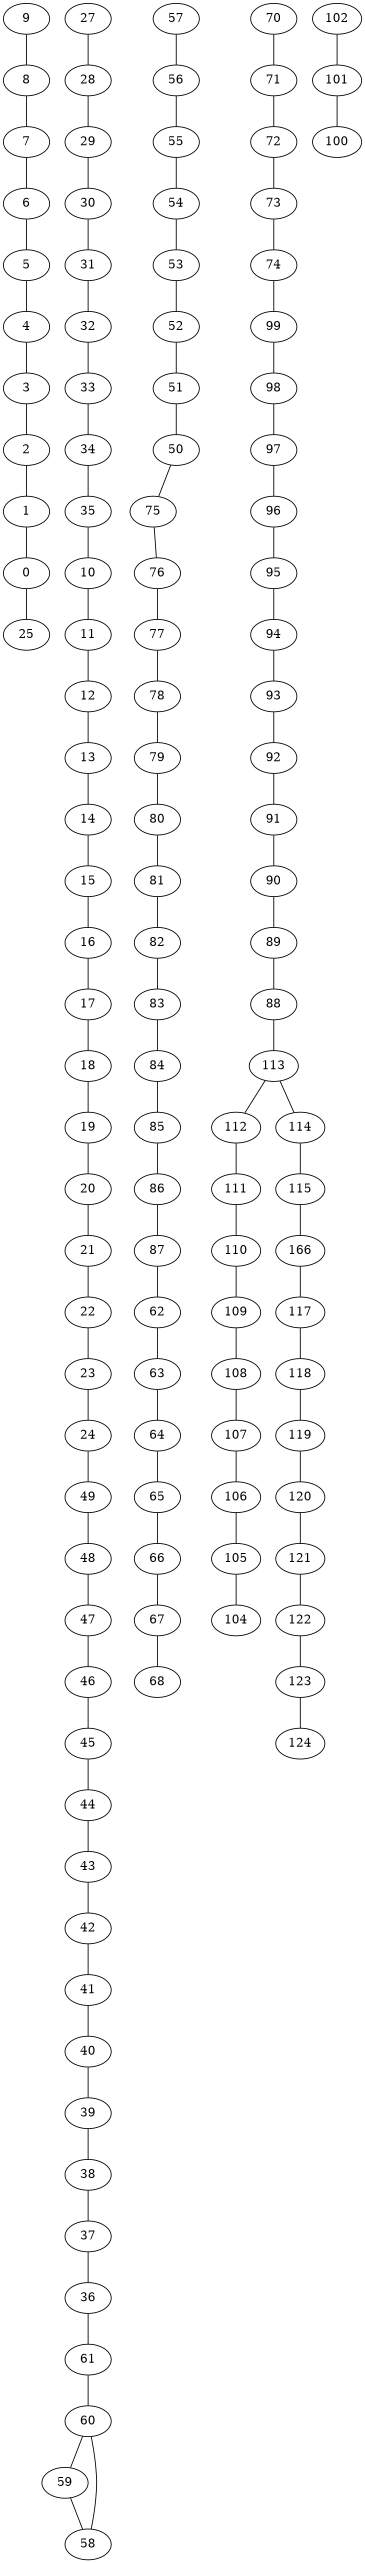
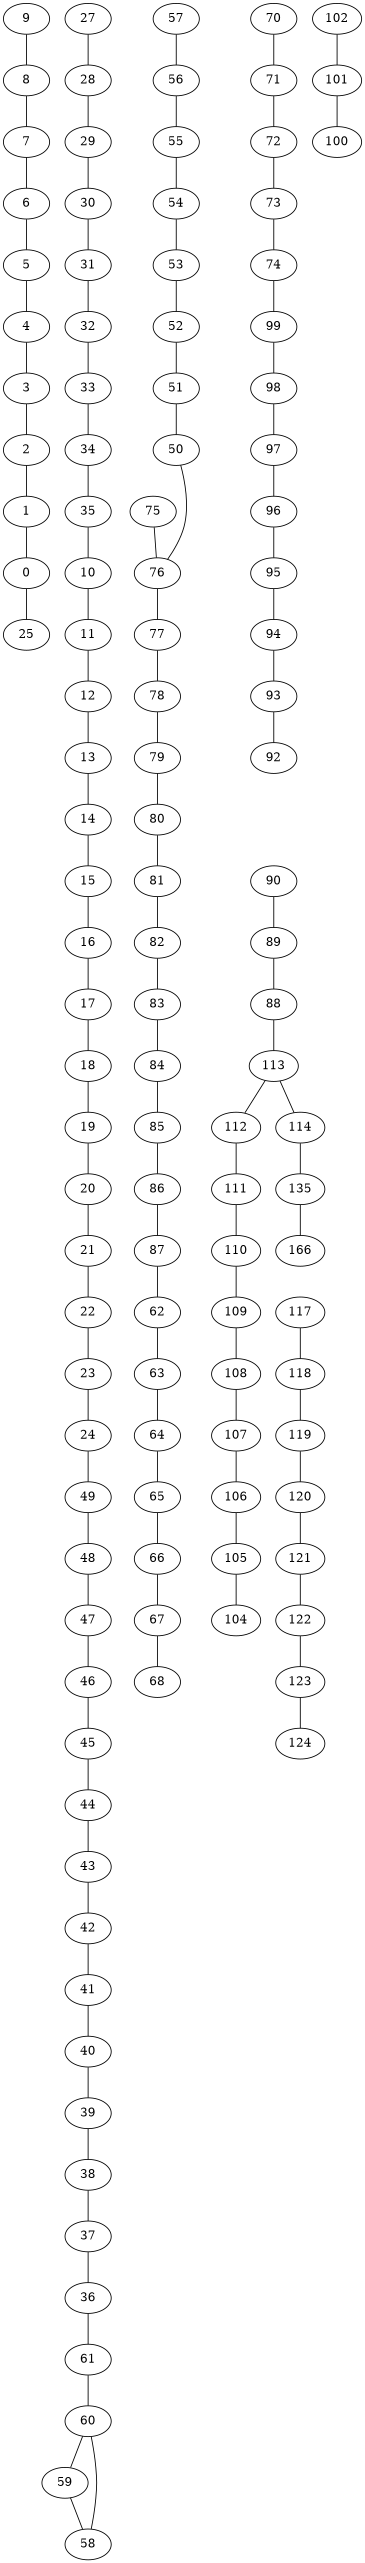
  graph {
    9
    8
    7
    6
    5
    4
    3
    2
    1
    0
    25
    27
    28
    29
    30
    31
    32
    33
    34
    35
    10
    11
    12
    13
    14
    15
    16
    17
    18
    19
    20
    21
    22
    23
    24
    49
    48
    47
    46
    45
    44
    43
    42
    41
    40
    39
    38
    37
    36
    61
    60
    59
    58
    57
    56
    55
    54
    53
    52
    51
    50
    75
    76
    77
    78
    79
    80
    81
    82
    83
    84
    85
    86
    87
    62
    63
    64
    65
    66
    67
    68
    70
    71
    72
    73
    74
    99
    98
    97
    96
    95
    94
    93
    92
-   91
    90
    89
    88
    113
    112
    114
    111
-   115
+   115 [label=135]
    110
    109
    108
    107
    106
    105
    104
    102
    101
    100
    n114 [label=166]
    117
    118
    119
    120
    121
    122
    123
    124
    9 -- 8
    8 -- 7
    7 -- 6
    6 -- 5
    5 -- 4
    4 -- 3
    3 -- 2
    2 -- 1
    1 -- 0
    0 -- 25
    27 -- 28
    28 -- 29
    29 -- 30
    30 -- 31
    31 -- 32
    32 -- 33
    33 -- 34
    34 -- 35
    35 -- 10
    10 -- 11
    11 -- 12
    12 -- 13
    13 -- 14
    14 -- 15
    15 -- 16
    16 -- 17
    17 -- 18
    18 -- 19
    19 -- 20
    20 -- 21
    21 -- 22
    22 -- 23
    23 -- 24
    24 -- 49
    49 -- 48
    48 -- 47
    47 -- 46
    46 -- 45
    45 -- 44
    44 -- 43
    43 -- 42
    42 -- 41
    41 -- 40
    40 -- 39
    39 -- 38
    38 -- 37
    37 -- 36
    36 -- 61
    61 -- 60
    60 -- 59
    59 -- 58
    58 -- 60
    57 -- 56
    56 -- 55
    55 -- 54
    54 -- 53
    53 -- 52
    52 -- 51
    51 -- 50
-   50 -- 75
+   50 -- 76
    75 -- 76
    76 -- 77
    77 -- 78
    78 -- 79
    79 -- 80
    80 -- 81
    81 -- 82
    82 -- 83
    83 -- 84
    84 -- 85
    85 -- 86
    86 -- 87
    87 -- 62
    62 -- 63
    63 -- 64
    64 -- 65
    65 -- 66
    66 -- 67
    67 -- 68
    70 -- 71
    71 -- 72
    72 -- 73
    73 -- 74
    74 -- 99
    99 -- 98
    98 -- 97
    97 -- 96
    96 -- 95
    95 -- 94
    94 -- 93
    93 -- 92
-   92 -- 91
-   91 -- 90
    90 -- 89
    89 -- 88
    88 -- 113
    113 -- 112
    113 -- 114
    112 -- 111
    114 -- 115
    111 -- 110
    115 -- n114
    110 -- 109
    109 -- 108
    108 -- 107
    107 -- 106
    106 -- 105
    105 -- 104
    102 -- 101
    101 -- 100
-   n114 -- 117
    117 -- 118
    118 -- 119
    119 -- 120
    120 -- 121
    121 -- 122
    122 -- 123
    123 -- 124
  }
